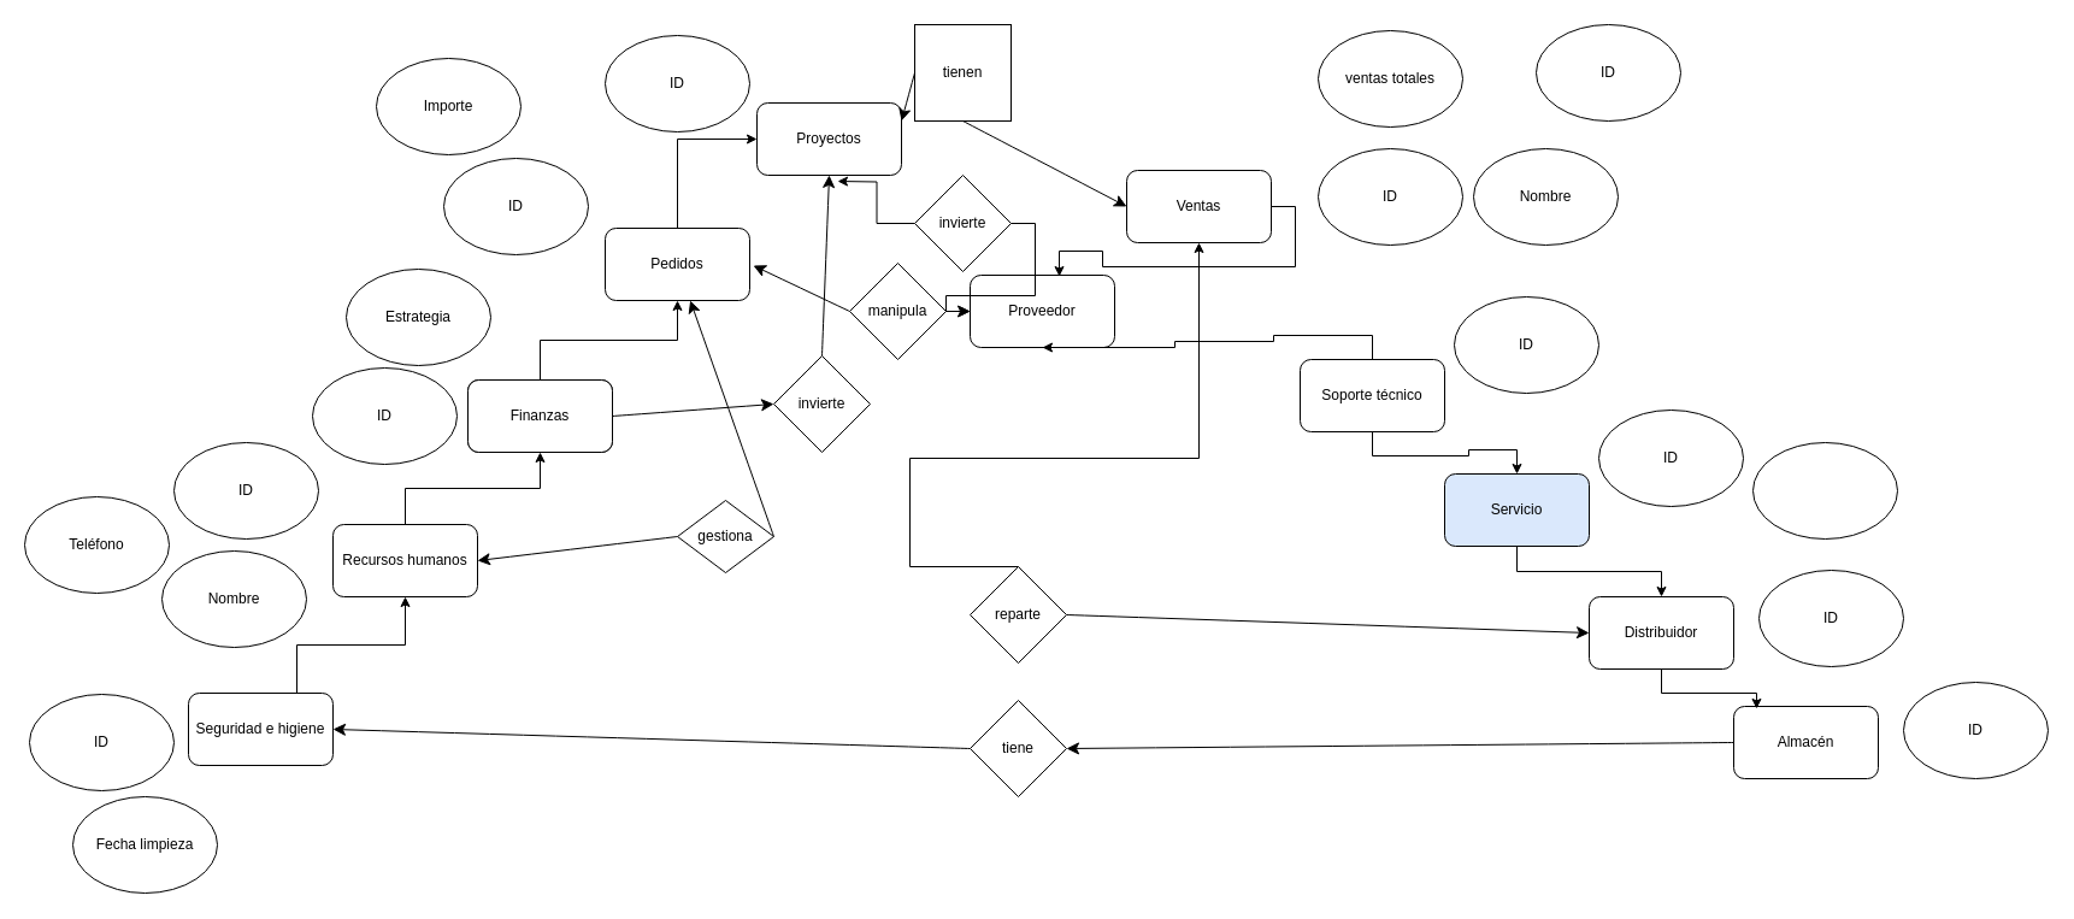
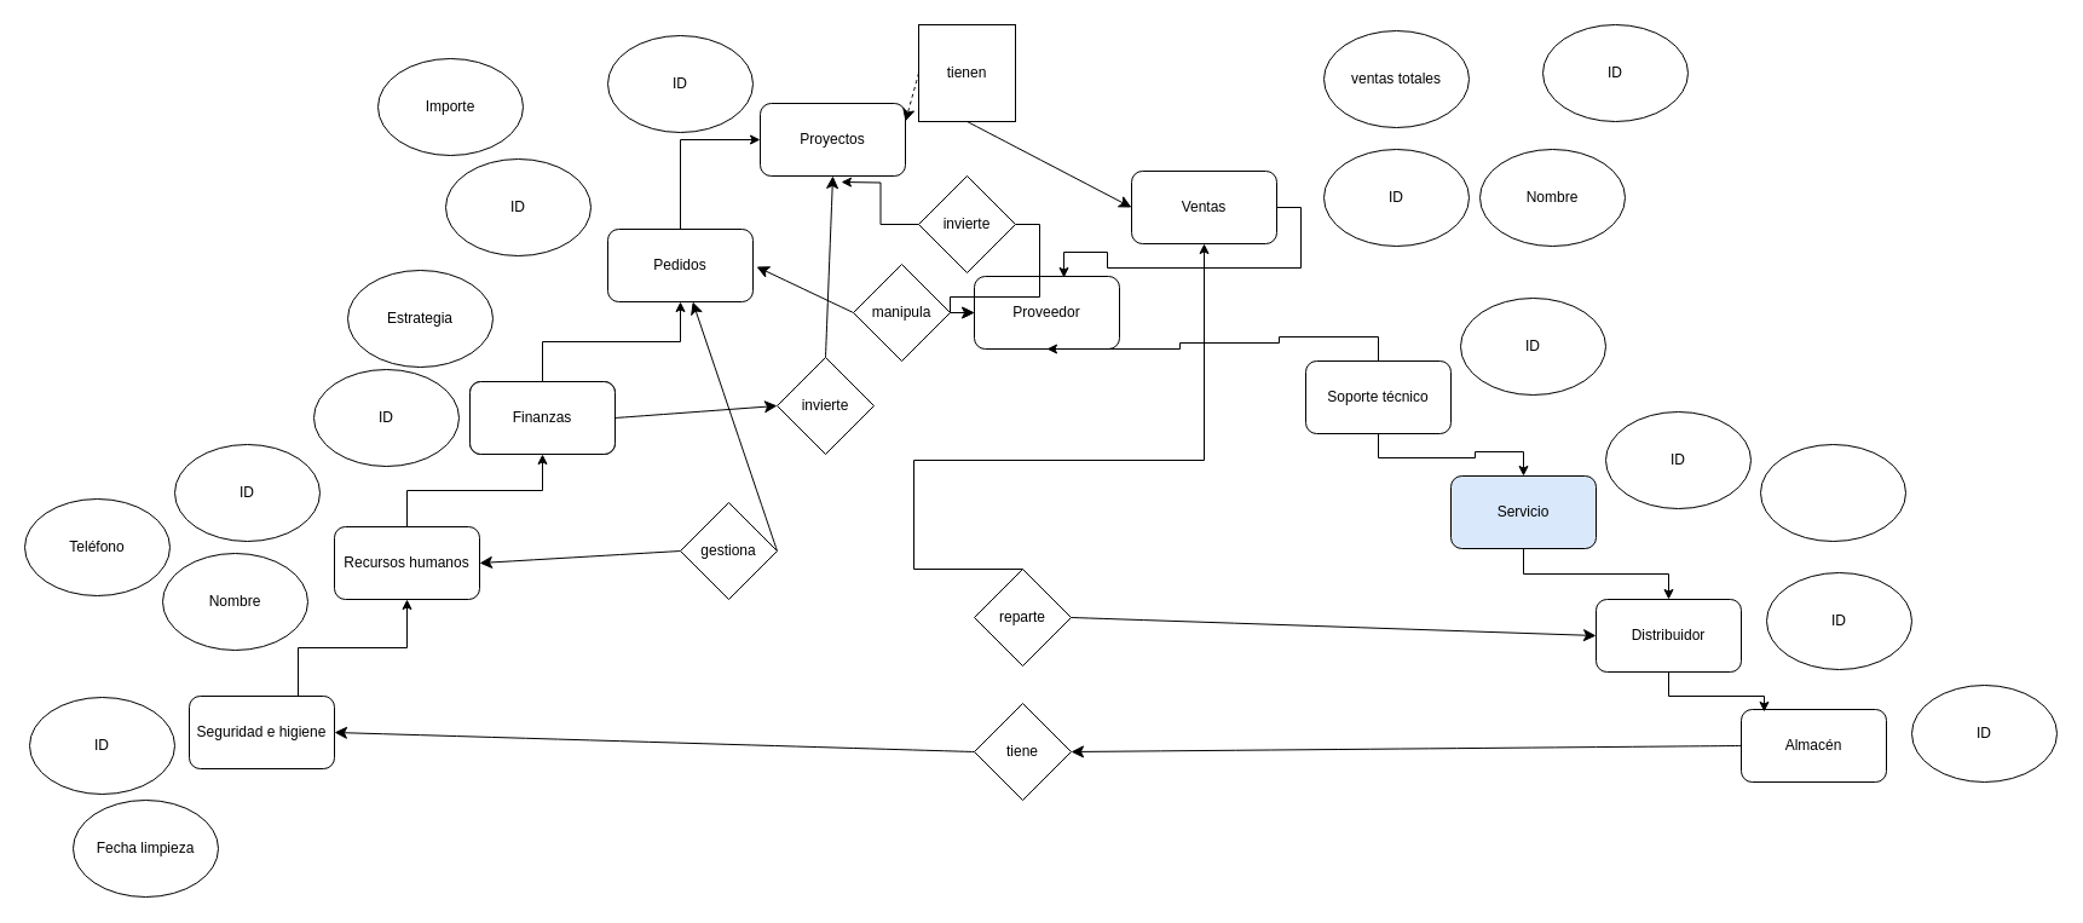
  <mxCell id="0" />
  <mxCell id="1" parent="0" />
  <mxCell id="2" value="Proyectos" style="rounded=1;whiteSpace=wrap;html=1;" parent="1" vertex="1"><mxGeometry x="628" y="85" width="120" height="60" as="geometry" /></mxCell>
  <mxCell id="3" style="edgeStyle=orthogonalEdgeStyle;rounded=0;orthogonalLoop=1;jettySize=auto;html=1;exitX=0.5;exitY=0;exitDx=0;exitDy=0;entryX=0;entryY=0.5;entryDx=0;entryDy=0;" edge="1" parent="1" source="4" target="2"><mxGeometry relative="1" as="geometry" /></mxCell>
  <mxCell id="4" value="Pedidos" style="rounded=1;whiteSpace=wrap;html=1;" parent="1" vertex="1"><mxGeometry x="502" y="189" width="120" height="60" as="geometry" /></mxCell>
  <mxCell id="5" value="Ventas&lt;span style=&quot;color: rgba(0, 0, 0, 0); font-family: monospace; font-size: 0px; text-align: start; text-wrap-mode: nowrap;&quot;&gt;%3CmxGraphModel%3E%3Croot%3E%3CmxCell%20id%3D%220%22%2F%3E%3CmxCell%20id%3D%221%22%20parent%3D%220%22%2F%3E%3CmxCell%20id%3D%222%22%20value%3D%22%22%20style%3D%22rounded%3D1%3BwhiteSpace%3Dwrap%3Bhtml%3D1%3B%22%20vertex%3D%221%22%20parent%3D%221%22%3E%3CmxGeometry%20x%3D%22-526%22%20y%3D%22-42%22%20width%3D%22120%22%20height%3D%2260%22%20as%3D%22geometry%22%2F%3E%3C%2FmxCell%3E%3C%2Froot%3E%3C%2FmxGraphModel%3E&lt;/span&gt;" style="rounded=1;whiteSpace=wrap;html=1;" parent="1" vertex="1"><mxGeometry x="935" y="141" width="120" height="60" as="geometry" /></mxCell>
  <mxCell id="6" value="Proveedor" style="rounded=1;whiteSpace=wrap;html=1;" parent="1" vertex="1"><mxGeometry x="805" y="228" width="120" height="60" as="geometry" /></mxCell>
  <mxCell id="7" style="edgeStyle=orthogonalEdgeStyle;rounded=0;orthogonalLoop=1;jettySize=auto;html=1;exitX=0.5;exitY=1;exitDx=0;exitDy=0;entryX=0.5;entryY=0;entryDx=0;entryDy=0;" edge="1" parent="1" source="8" target="17"><mxGeometry relative="1" as="geometry" /></mxCell>
  <mxCell id="8" value="Servicio" style="rounded=1;whiteSpace=wrap;html=1;fillColor=#dae8fc;" parent="1" vertex="1"><mxGeometry x="1199" y="393" width="120" height="60" as="geometry" /></mxCell>
  <mxCell id="9" style="edgeStyle=orthogonalEdgeStyle;rounded=0;orthogonalLoop=1;jettySize=auto;html=1;exitX=0.5;exitY=0;exitDx=0;exitDy=0;entryX=0.5;entryY=1;entryDx=0;entryDy=0;" edge="1" parent="1" source="11" target="6"><mxGeometry relative="1" as="geometry"><Array as="points"><mxPoint x="1139" y="278" /><mxPoint x="1057" y="278" /><mxPoint x="1057" y="283" /><mxPoint x="975" y="283" /></Array></mxGeometry></mxCell>
  <mxCell id="10" style="edgeStyle=orthogonalEdgeStyle;rounded=0;orthogonalLoop=1;jettySize=auto;html=1;exitX=0.5;exitY=1;exitDx=0;exitDy=0;entryX=0.5;entryY=0;entryDx=0;entryDy=0;" edge="1" parent="1" source="11" target="8"><mxGeometry relative="1" as="geometry" /></mxCell>
  <mxCell id="11" value="Soporte técnico" style="rounded=1;whiteSpace=wrap;html=1;" parent="1" vertex="1"><mxGeometry x="1079" y="298" width="120" height="60" as="geometry" /></mxCell>
  <mxCell id="12" value="Finanzas" style="rounded=1;whiteSpace=wrap;html=1;" parent="1" vertex="1"><mxGeometry x="388" y="315" width="120" height="60" as="geometry" /></mxCell>
  <mxCell id="13" style="edgeStyle=orthogonalEdgeStyle;rounded=0;orthogonalLoop=1;jettySize=auto;html=1;exitX=0.75;exitY=0;exitDx=0;exitDy=0;entryX=0.5;entryY=1;entryDx=0;entryDy=0;" edge="1" parent="1" source="14" target="16"><mxGeometry relative="1" as="geometry" /></mxCell>
  <mxCell id="14" value="Seguridad e higiene" style="rounded=1;whiteSpace=wrap;html=1;" parent="1" vertex="1"><mxGeometry x="156" y="575" width="120" height="60" as="geometry" /></mxCell>
  <mxCell id="15" style="edgeStyle=orthogonalEdgeStyle;rounded=0;orthogonalLoop=1;jettySize=auto;html=1;exitX=0.5;exitY=0;exitDx=0;exitDy=0;entryX=0.5;entryY=1;entryDx=0;entryDy=0;" edge="1" parent="1" source="16" target="51"><mxGeometry relative="1" as="geometry" /></mxCell>
  <mxCell id="16" value="Recursos humanos" style="rounded=1;whiteSpace=wrap;html=1;" parent="1" vertex="1"><mxGeometry x="276" y="435" width="120" height="60" as="geometry" /></mxCell>
  <mxCell id="17" value="Distribuidor" style="rounded=1;whiteSpace=wrap;html=1;" parent="1" vertex="1"><mxGeometry x="1319" y="495" width="120" height="60" as="geometry" /></mxCell>
  <mxCell id="18" style="edgeStyle=none;curved=1;rounded=0;orthogonalLoop=1;jettySize=auto;html=1;exitX=0;exitY=0.5;exitDx=0;exitDy=0;entryX=1;entryY=0.5;entryDx=0;entryDy=0;fontSize=12;startSize=8;endSize=8;" edge="1" parent="1" source="19" target="40"><mxGeometry relative="1" as="geometry" /></mxCell>
  <mxCell id="19" value="Almacén" style="rounded=1;whiteSpace=wrap;html=1;" parent="1" vertex="1"><mxGeometry x="1439" y="586" width="120" height="60" as="geometry" /></mxCell>
  <mxCell id="20" value="ID" style="ellipse;whiteSpace=wrap;html=1;" parent="1" vertex="1"><mxGeometry x="24" y="576" width="120" height="80" as="geometry" /></mxCell>
  <mxCell id="21" value="Fecha limpieza" style="ellipse;whiteSpace=wrap;html=1;" parent="1" vertex="1"><mxGeometry x="60" y="661" width="120" height="80" as="geometry" /></mxCell>
  <mxCell id="22" value="ID" style="ellipse;whiteSpace=wrap;html=1;" parent="1" vertex="1"><mxGeometry x="144" y="367" width="120" height="80" as="geometry" /></mxCell>
  <mxCell id="23" value="Nombre" style="ellipse;whiteSpace=wrap;html=1;" parent="1" vertex="1"><mxGeometry x="134" y="457" width="120" height="80" as="geometry" /></mxCell>
  <mxCell id="24" value="Teléfono" style="ellipse;whiteSpace=wrap;html=1;" parent="1" vertex="1"><mxGeometry x="20" y="412" width="120" height="80" as="geometry" /></mxCell>
  <mxCell id="25" value="ID" style="ellipse;whiteSpace=wrap;html=1;" parent="1" vertex="1"><mxGeometry x="259" y="305" width="120" height="80" as="geometry" /></mxCell>
  <mxCell id="26" value="ID" style="ellipse;whiteSpace=wrap;html=1;" parent="1" vertex="1"><mxGeometry x="368" y="131" width="120" height="80" as="geometry" /></mxCell>
  <mxCell id="27" value="ID" style="ellipse;whiteSpace=wrap;html=1;" parent="1" vertex="1"><mxGeometry x="502" y="29" width="120" height="80" as="geometry" /></mxCell>
  <mxCell id="28" value="ID" style="ellipse;whiteSpace=wrap;html=1;" parent="1" vertex="1"><mxGeometry x="1275" y="20" width="120" height="80" as="geometry" /></mxCell>
  <mxCell id="29" value="ID" style="ellipse;whiteSpace=wrap;html=1;" parent="1" vertex="1"><mxGeometry x="1094" y="123" width="120" height="80" as="geometry" /></mxCell>
  <mxCell id="30" value="ID" style="ellipse;whiteSpace=wrap;html=1;" parent="1" vertex="1"><mxGeometry x="1207" y="246" width="120" height="80" as="geometry" /></mxCell>
  <mxCell id="31" value="ID" style="ellipse;whiteSpace=wrap;html=1;" parent="1" vertex="1"><mxGeometry x="1327" y="340" width="120" height="80" as="geometry" /></mxCell>
  <mxCell id="32" value="ID" style="ellipse;whiteSpace=wrap;html=1;" parent="1" vertex="1"><mxGeometry x="1460" y="473" width="120" height="80" as="geometry" /></mxCell>
  <mxCell id="33" value="ID" style="ellipse;whiteSpace=wrap;html=1;" parent="1" vertex="1"><mxGeometry x="1580" y="566" width="120" height="80" as="geometry" /></mxCell>
  <mxCell id="34" value="Estrategia" style="ellipse;whiteSpace=wrap;html=1;" parent="1" vertex="1"><mxGeometry x="287" y="223" width="120" height="80" as="geometry" /></mxCell>
  <mxCell id="35" value="Importe" style="ellipse;whiteSpace=wrap;html=1;" parent="1" vertex="1"><mxGeometry x="312" y="48" width="120" height="80" as="geometry" /></mxCell>
  <mxCell id="36" value="ventas totales" style="ellipse;whiteSpace=wrap;html=1;" parent="1" vertex="1"><mxGeometry x="1094" y="25" width="120" height="80" as="geometry" /></mxCell>
  <mxCell id="37" value="Nombre" style="ellipse;whiteSpace=wrap;html=1;" parent="1" vertex="1"><mxGeometry x="1223" y="123" width="120" height="80" as="geometry" /></mxCell>
  <mxCell id="38" value="" style="ellipse;whiteSpace=wrap;html=1;" parent="1" vertex="1"><mxGeometry x="1455" y="367" width="120" height="80" as="geometry" /></mxCell>
  <mxCell id="39" style="edgeStyle=none;curved=1;rounded=0;orthogonalLoop=1;jettySize=auto;html=1;exitX=0;exitY=0.5;exitDx=0;exitDy=0;entryX=1;entryY=0.5;entryDx=0;entryDy=0;fontSize=12;startSize=8;endSize=8;" edge="1" parent="1" source="40" target="14"><mxGeometry relative="1" as="geometry" /></mxCell>
  <mxCell id="40" value="tiene" style="rhombus;whiteSpace=wrap;html=1;" vertex="1" parent="1"><mxGeometry x="805" y="581" width="80" height="80" as="geometry" /></mxCell>
- <mxCell id="41" style="edgeStyle=none;curved=1;rounded=0;orthogonalLoop=1;jettySize=auto;html=1;exitX=0;exitY=0.5;exitDx=0;exitDy=0;entryX=1;entryY=0.25;entryDx=0;entryDy=0;fontSize=12;startSize=8;endSize=8;" edge="1" parent="1" source="43" target="2"><mxGeometry relative="1" as="geometry" /></mxCell>
+ <mxCell id="41" style="edgeStyle=none;curved=1;rounded=0;orthogonalLoop=1;jettySize=auto;html=1;exitX=0;exitY=0.5;exitDx=0;exitDy=0;entryX=1;entryY=0.25;entryDx=0;entryDy=0;fontSize=12;startSize=8;endSize=8;dashed=1;" edge="1" parent="1" source="43" target="2"><mxGeometry relative="1" as="geometry" /></mxCell>
  <mxCell id="42" style="edgeStyle=none;curved=1;rounded=0;orthogonalLoop=1;jettySize=auto;html=1;exitX=0.5;exitY=1;exitDx=0;exitDy=0;entryX=0;entryY=0.5;entryDx=0;entryDy=0;fontSize=12;startSize=8;endSize=8;" edge="1" parent="1" source="43" target="5"><mxGeometry relative="1" as="geometry" /></mxCell>
  <mxCell id="43" value="tienen" style="whiteSpace=wrap;html=1;rounded=0;" vertex="1" parent="1"><mxGeometry x="759" y="20" width="80" height="80" as="geometry" /></mxCell>
  <mxCell id="44" style="edgeStyle=none;curved=1;rounded=0;orthogonalLoop=1;jettySize=auto;html=1;exitX=0;exitY=0.5;exitDx=0;exitDy=0;fontSize=12;startSize=8;endSize=8;" edge="1" parent="1" source="46"><mxGeometry relative="1" as="geometry"><mxPoint x="625" y="220" as="targetPoint" /></mxGeometry></mxCell>
  <mxCell id="45" style="edgeStyle=none;curved=1;rounded=0;orthogonalLoop=1;jettySize=auto;html=1;exitX=1;exitY=0.5;exitDx=0;exitDy=0;entryX=0;entryY=0.5;entryDx=0;entryDy=0;fontSize=12;startSize=8;endSize=8;" edge="1" parent="1" source="46" target="6"><mxGeometry relative="1" as="geometry" /></mxCell>
  <mxCell id="46" value="manipula" style="rhombus;whiteSpace=wrap;html=1;" vertex="1" parent="1"><mxGeometry x="705" y="218" width="80" height="80" as="geometry" /></mxCell>
  <mxCell id="47" style="edgeStyle=none;curved=1;rounded=0;orthogonalLoop=1;jettySize=auto;html=1;exitX=0.5;exitY=0;exitDx=0;exitDy=0;entryX=0.5;entryY=1;entryDx=0;entryDy=0;fontSize=12;startSize=8;endSize=8;" edge="1" parent="1" source="48" target="2"><mxGeometry relative="1" as="geometry" /></mxCell>
  <mxCell id="48" value="invierte" style="rhombus;whiteSpace=wrap;html=1;" vertex="1" parent="1"><mxGeometry x="642" y="295" width="80" height="80" as="geometry" /></mxCell>
  <mxCell id="49" style="edgeStyle=none;curved=1;rounded=0;orthogonalLoop=1;jettySize=auto;html=1;exitX=1;exitY=0.5;exitDx=0;exitDy=0;entryX=0;entryY=0.5;entryDx=0;entryDy=0;fontSize=12;startSize=8;endSize=8;" edge="1" parent="1" source="51" target="48"><mxGeometry relative="1" as="geometry" /></mxCell>
  <mxCell id="50" style="edgeStyle=orthogonalEdgeStyle;rounded=0;orthogonalLoop=1;jettySize=auto;html=1;exitX=0.5;exitY=0;exitDx=0;exitDy=0;entryX=0.5;entryY=1;entryDx=0;entryDy=0;" edge="1" parent="1" source="51" target="4"><mxGeometry relative="1" as="geometry" /></mxCell>
  <mxCell id="51" value="Finanzas" style="rounded=1;whiteSpace=wrap;html=1;" vertex="1" parent="1"><mxGeometry x="388" y="315" width="120" height="60" as="geometry" /></mxCell>
  <mxCell id="52" style="edgeStyle=none;curved=1;rounded=0;orthogonalLoop=1;jettySize=auto;html=1;exitX=1;exitY=0.5;exitDx=0;exitDy=0;entryX=0;entryY=0.5;entryDx=0;entryDy=0;fontSize=12;startSize=8;endSize=8;" edge="1" parent="1" source="54" target="17"><mxGeometry relative="1" as="geometry" /></mxCell>
  <mxCell id="53" style="edgeStyle=orthogonalEdgeStyle;rounded=0;orthogonalLoop=1;jettySize=auto;html=1;exitX=0.5;exitY=0;exitDx=0;exitDy=0;entryX=0.5;entryY=1;entryDx=0;entryDy=0;" edge="1" parent="1" source="54" target="5"><mxGeometry relative="1" as="geometry"><Array as="points"><mxPoint x="755" y="470" /><mxPoint x="755" y="380" /><mxPoint y="380" x="995" /></Array></mxGeometry></mxCell>
  <mxCell id="54" value="reparte" style="rhombus;whiteSpace=wrap;html=1;" vertex="1" parent="1"><mxGeometry x="805" y="470" width="80" height="80" as="geometry" /></mxCell>
  <mxCell id="55" style="edgeStyle=none;curved=1;rounded=0;orthogonalLoop=1;jettySize=auto;html=1;exitX=0;exitY=0.5;exitDx=0;exitDy=0;entryX=1;entryY=0.5;entryDx=0;entryDy=0;fontSize=12;startSize=8;endSize=8;" edge="1" parent="1" source="57" target="16"><mxGeometry relative="1" as="geometry" /></mxCell>
  <mxCell id="56" style="edgeStyle=none;curved=1;rounded=0;orthogonalLoop=1;jettySize=auto;html=1;exitX=1;exitY=0.5;exitDx=0;exitDy=0;fontSize=12;startSize=8;endSize=8;" edge="1" parent="1" source="57" target="4"><mxGeometry relative="1" as="geometry" /></mxCell>
- <mxCell id="57" value="gestiona" style="rhombus;whiteSpace=wrap;html=1;" vertex="1" parent="1"><mxGeometry x="562" y="415" width="80" height="60" as="geometry" /></mxCell>
+ <mxCell id="57" value="gestiona" style="rhombus;whiteSpace=wrap;html=1;" vertex="1" parent="1"><mxGeometry x="562" y="415" width="80" height="80" as="geometry" /></mxCell>
  <mxCell id="58" style="edgeStyle=orthogonalEdgeStyle;rounded=0;orthogonalLoop=1;jettySize=auto;html=1;exitX=1;exitY=0.5;exitDx=0;exitDy=0;entryX=0.617;entryY=0.017;entryDx=0;entryDy=0;entryPerimeter=0;" edge="1" parent="1" source="5" target="6"><mxGeometry relative="1" as="geometry" /></mxCell>
  <mxCell id="59" style="edgeStyle=orthogonalEdgeStyle;rounded=0;orthogonalLoop=1;jettySize=auto;html=1;exitX=0.5;exitY=1;exitDx=0;exitDy=0;entryX=0.158;entryY=0.033;entryDx=0;entryDy=0;entryPerimeter=0;" edge="1" parent="1" source="17" target="19"><mxGeometry relative="1" as="geometry" /></mxCell>
  <mxCell id="60" style="edgeStyle=orthogonalEdgeStyle;rounded=0;orthogonalLoop=1;jettySize=auto;html=1;exitX=0;exitY=0.5;exitDx=0;exitDy=0;" edge="1" parent="1" source="62"><mxGeometry relative="1" as="geometry"><mxPoint x="695" y="150" as="targetPoint" /></mxGeometry></mxCell>
  <mxCell id="61" style="edgeStyle=orthogonalEdgeStyle;rounded=0;orthogonalLoop=1;jettySize=auto;html=1;exitX=1;exitY=0.5;exitDx=0;exitDy=0;entryX=0;entryY=0.5;entryDx=0;entryDy=0;" edge="1" parent="1" source="62" target="6"><mxGeometry relative="1" as="geometry" /></mxCell>
  <mxCell id="62" value="invierte" style="rhombus;whiteSpace=wrap;html=1;" vertex="1" parent="1"><mxGeometry x="759" y="145" width="80" height="80" as="geometry" /></mxCell>
